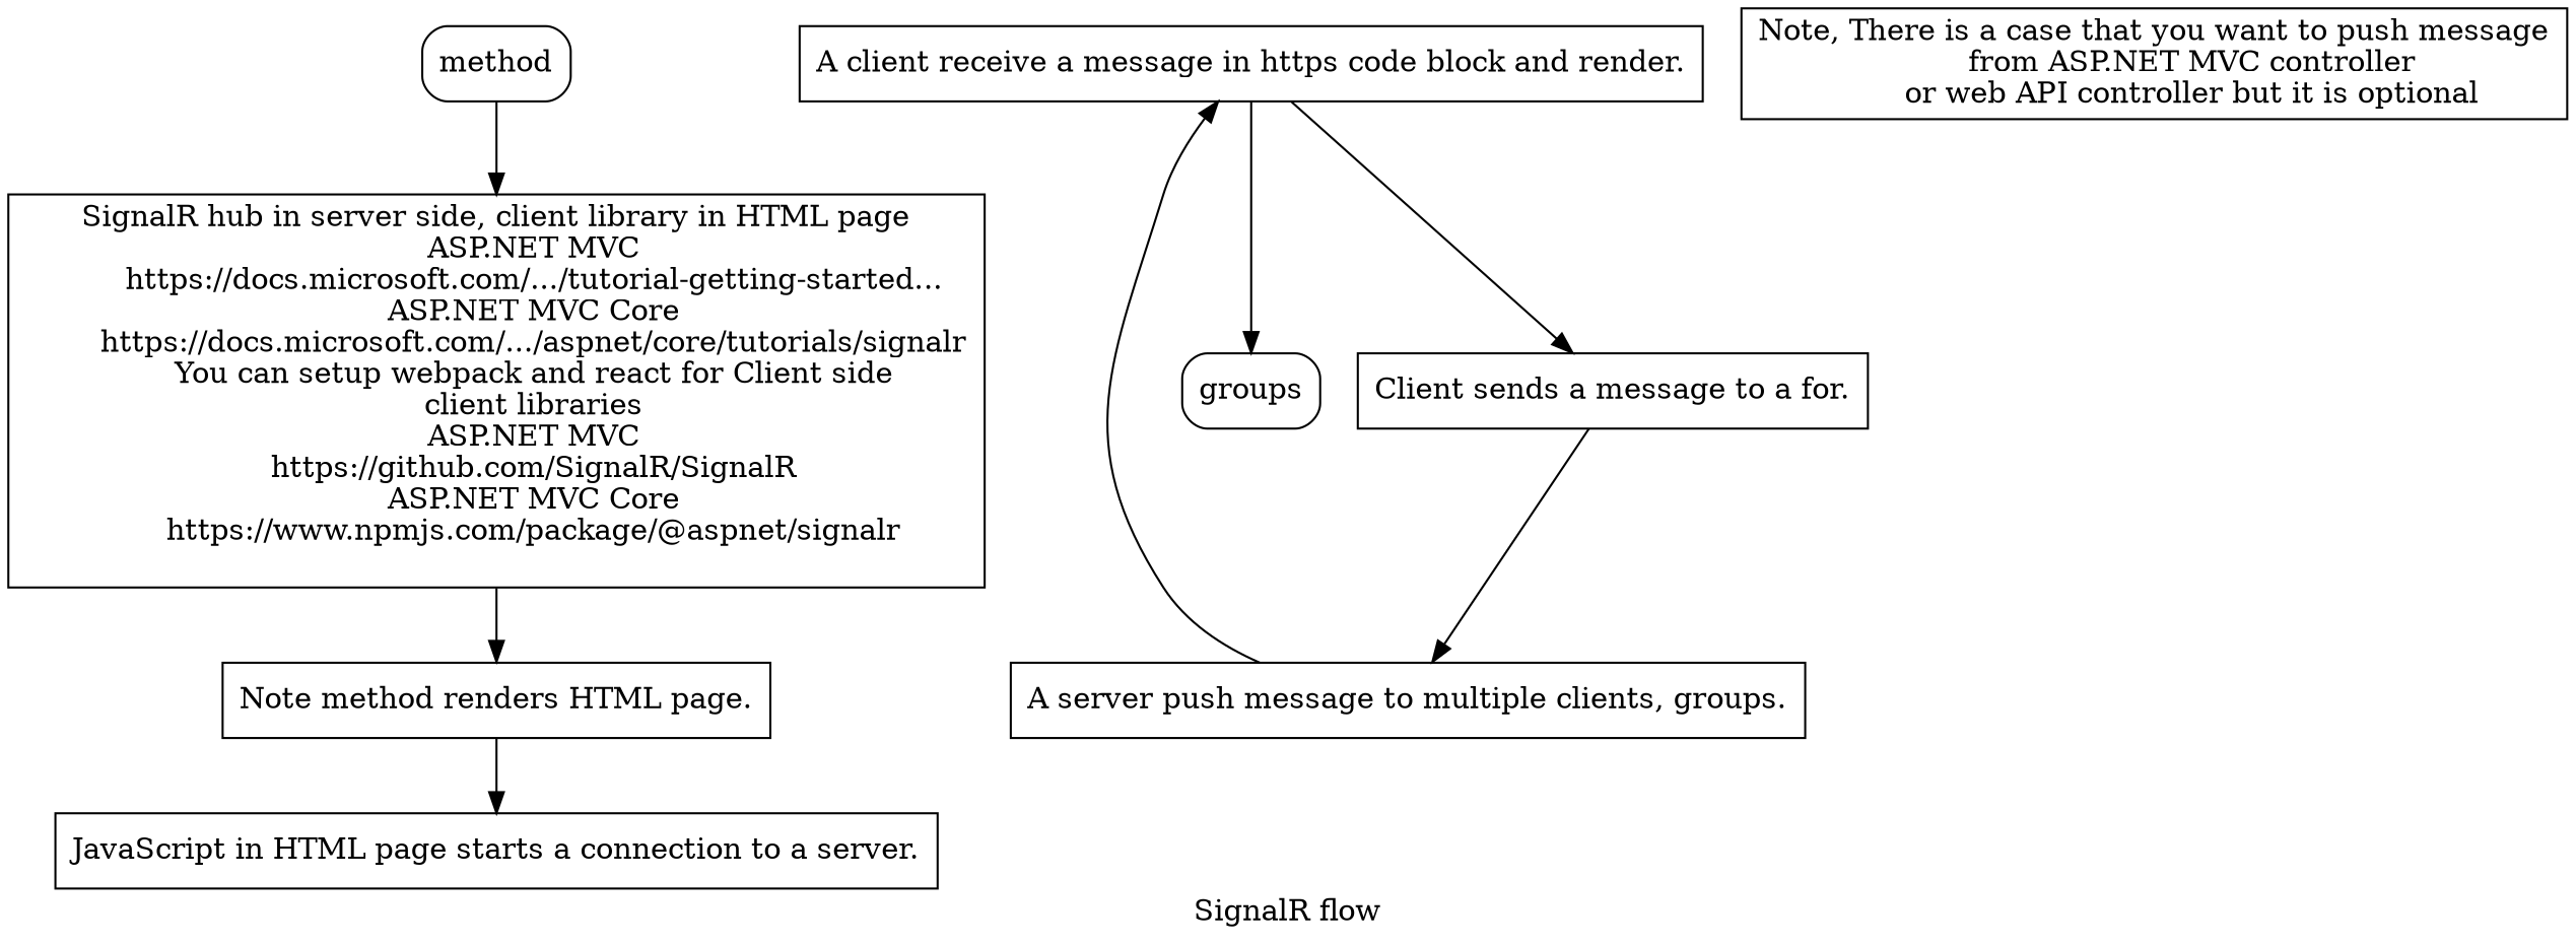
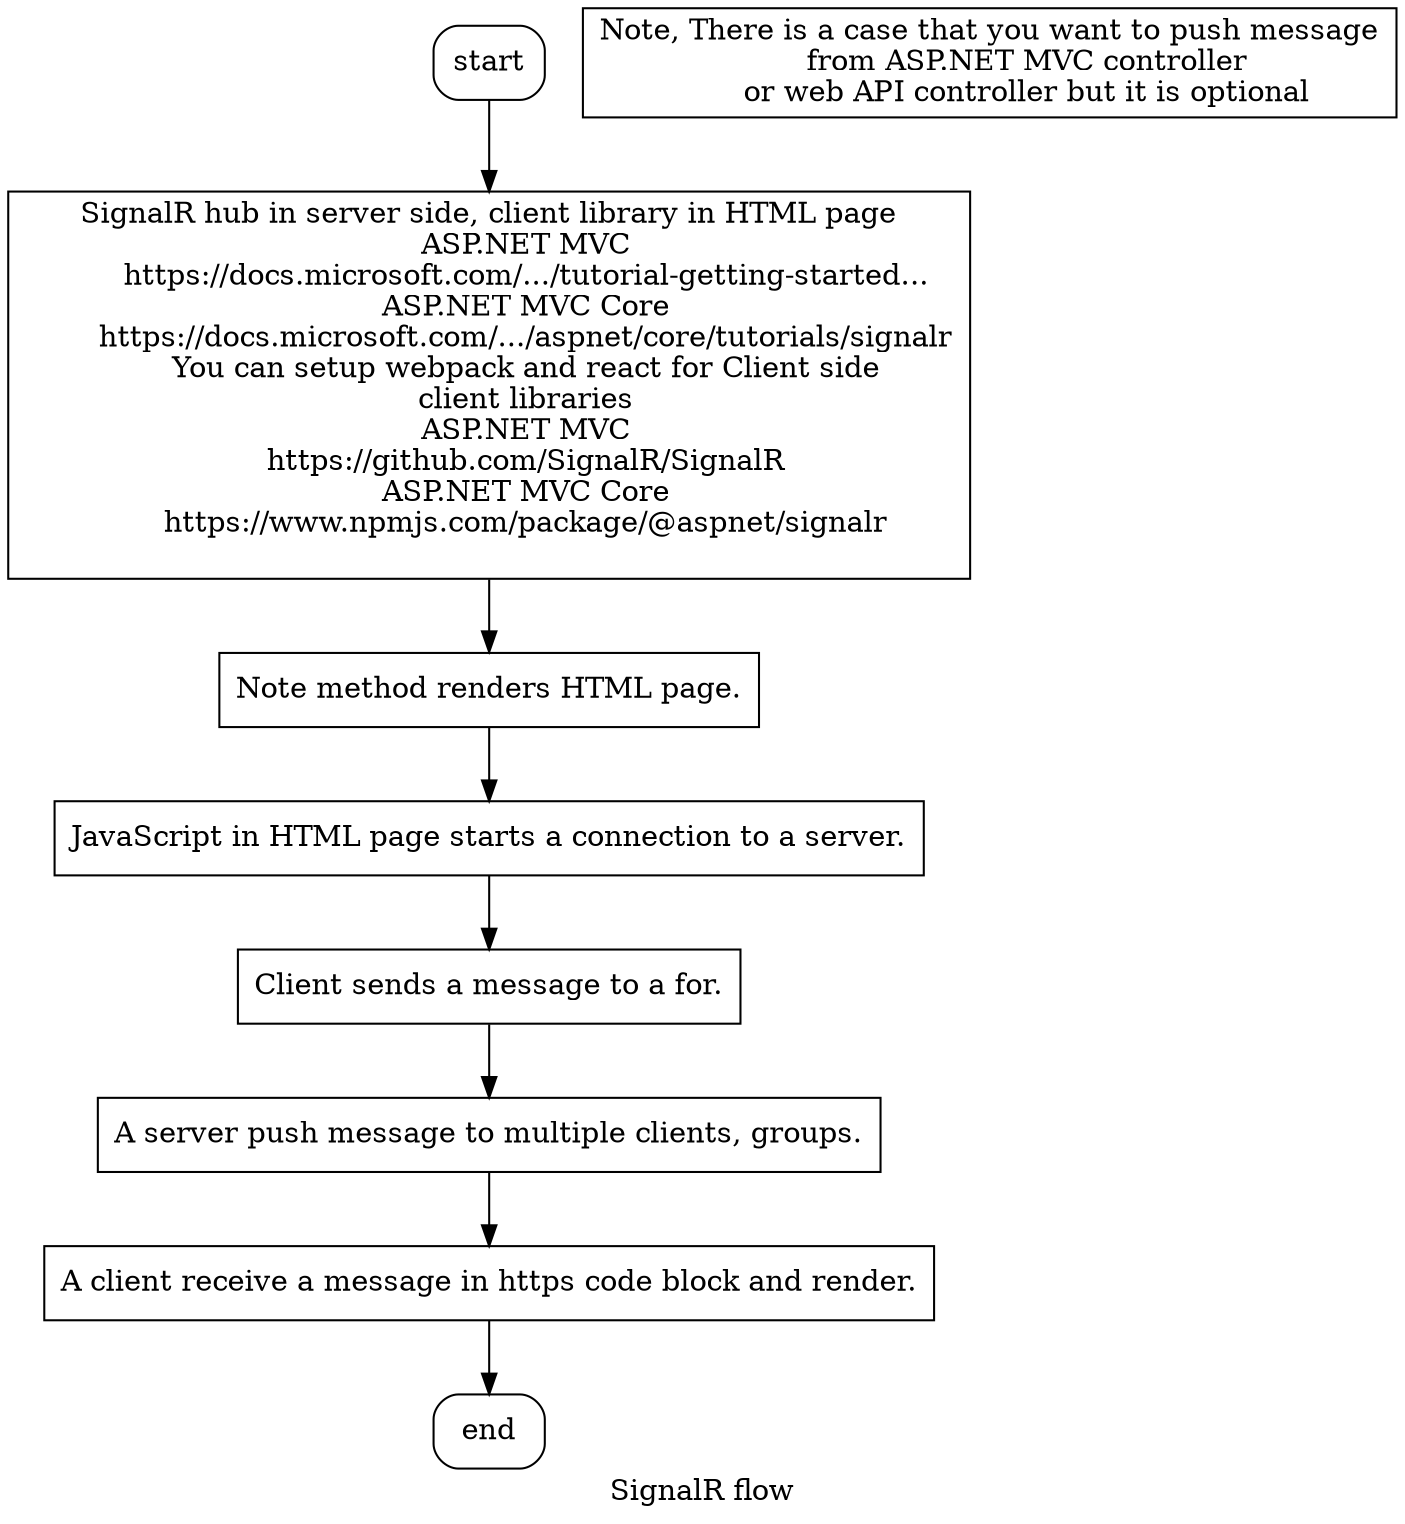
  digraph {
    label="SignalR flow"
    node [shape=box]
-   start [style=rounded label=method]
+   start [style=rounded]
    n2 [label="SignalR hub in server side, client library in HTML page\n        ASP.NET MVC\n        https://docs.microsoft.com/.../tutorial-getting-started...\n        ASP.NET MVC Core\n        https://docs.microsoft.com/.../aspnet/core/tutorials/signalr\n        You can setup webpack and react for Client side\n        client libraries\n        ASP.NET MVC\n        https://github.com/SignalR/SignalR\n        ASP.NET MVC Core\n        https://www.npmjs.com/package/@aspnet/signalr\n        "]
    n3 [label="Note method renders HTML page."]
-   end [style=rounded label=groups]
+   end [style=rounded]
    n5 [label="JavaScript in HTML page starts a connection to a server."]
    n6 [label="Client sends a message to a for."]
    n7 [label="A server push message to multiple clients, groups."]
    n8 [label="A client receive a message in https code block and render."]
    n9 [label="Note, There is a case that you want to push message\n        from ASP.NET MVC controller\n        or web API controller but it is optional"]
    start -> n2
    n2 -> n3
    n3 -> n5
-   n8 -> n6
+   n5 -> n6
    n6 -> n7
    n7 -> n8
    n8 -> end
  }
